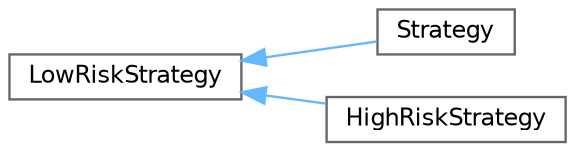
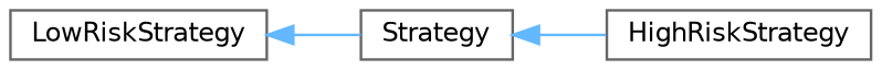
  digraph {
    rankdir=LR
    node [color=grey40 fillcolor=white fontname=Helvetica fontsize=10 shape=box style=filled]
    edge [color=steelblue1 dir=back fontname=Helvetica fontsize=10 labelfontname=Helvetica labelfontsize=10 style=solid]
    n1 [height=0.2 label=Strategy width=0.4]
    n2 [height=0.2 label=HighRiskStrategy width=0.4]
    n3 [height=0.2 label=LowRiskStrategy width=0.4]
-   n3 -> n2
+   n1 -> n2
    n3 -> n1
  }
